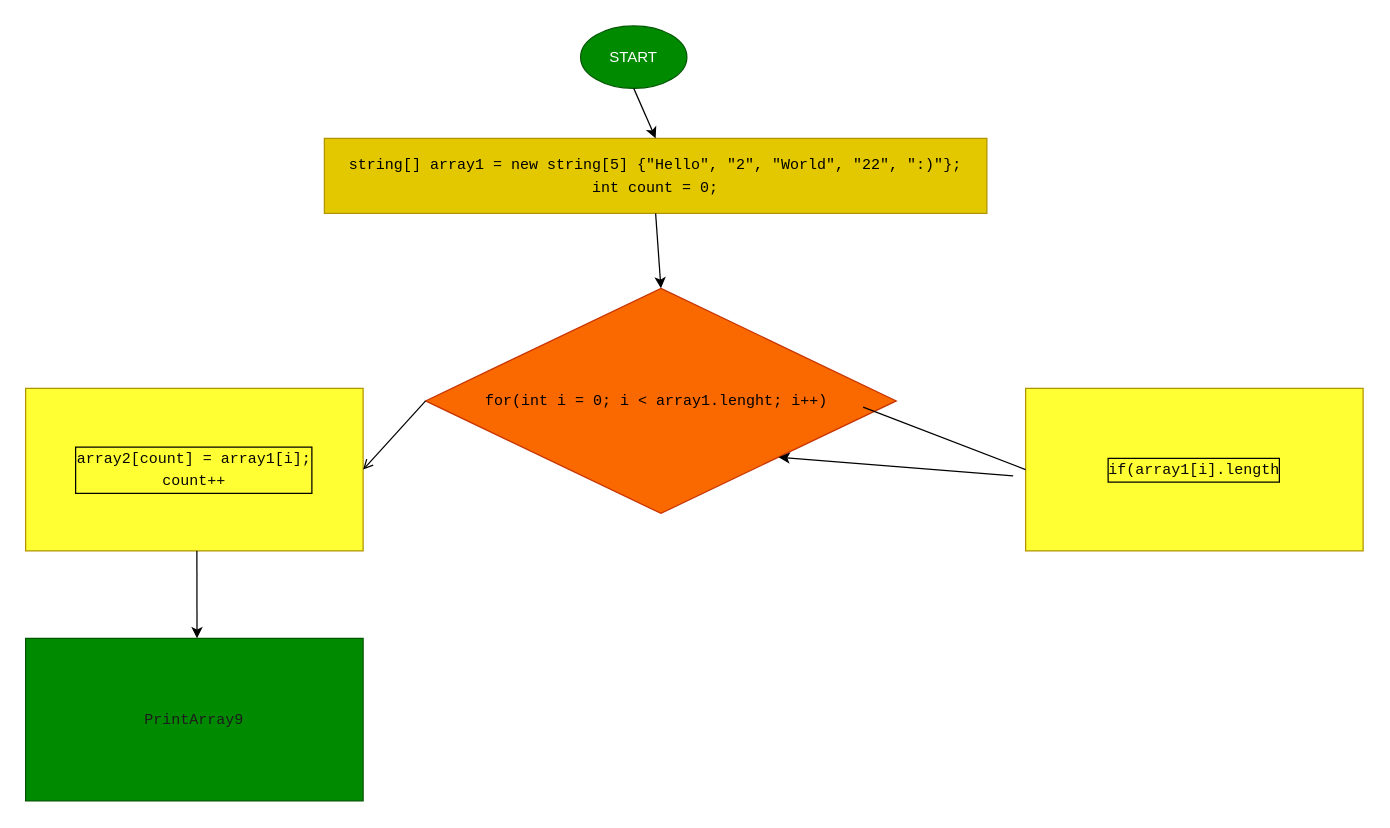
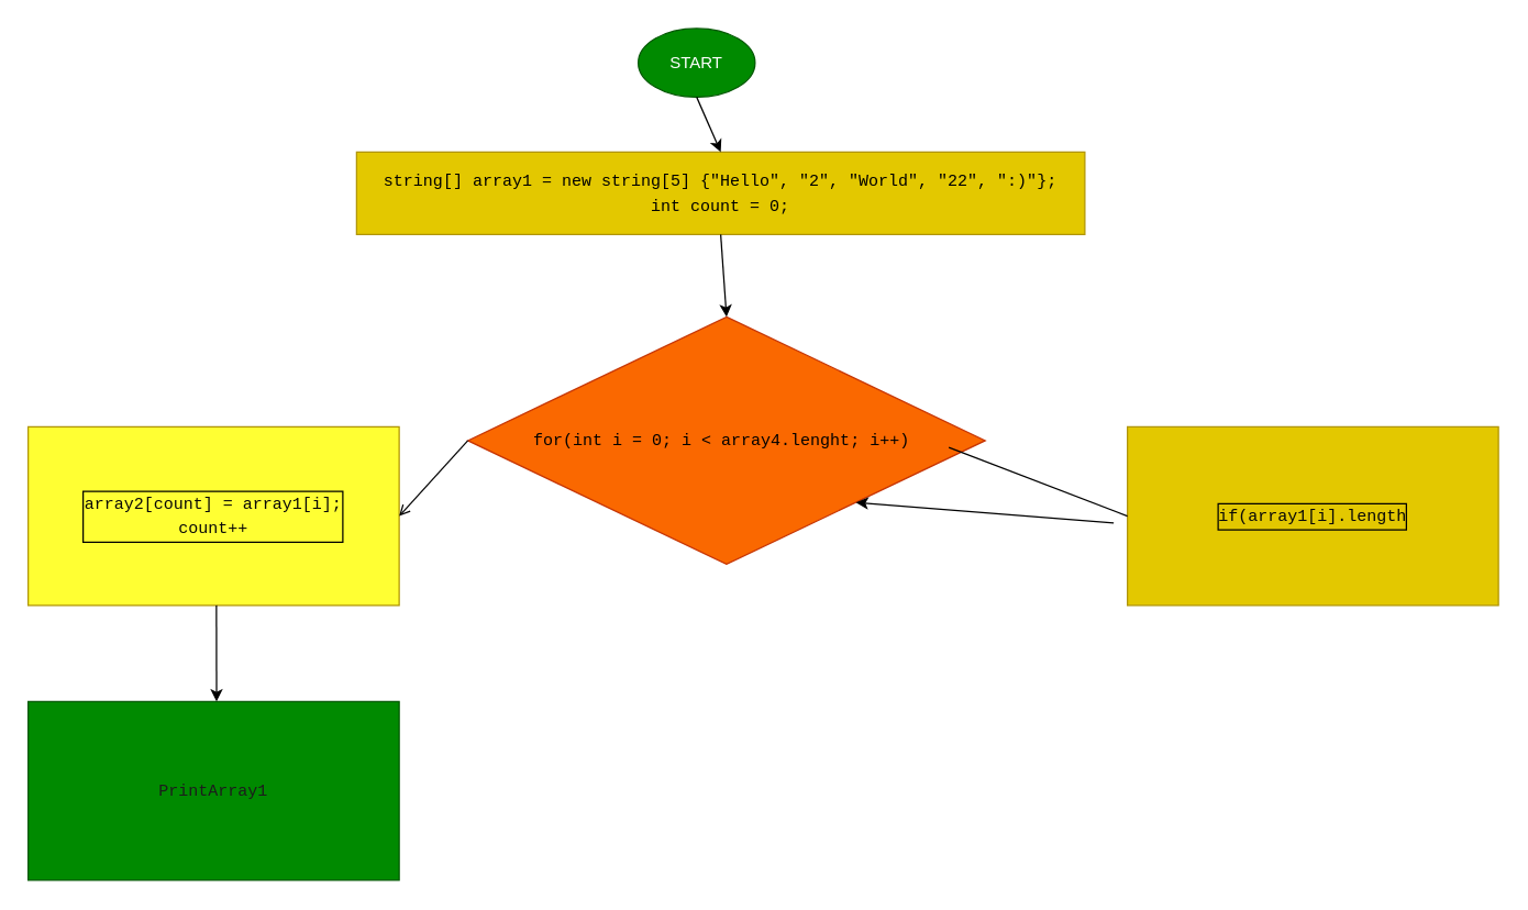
  <mxCell id="0" />
  <mxCell id="1" parent="0" />
  <mxCell id="2" value="START" style="ellipse;whiteSpace=wrap;html=1;fillColor=#008a00;fontColor=#ffffff;strokeColor=#005700;" vertex="1" parent="1"><mxGeometry x="464" y="20" width="85" height="50" as="geometry" /></mxCell>
  <mxCell id="3" value="&lt;div style=&quot;font-family: menlo, monaco, &amp;quot;courier new&amp;quot;, monospace; font-weight: normal; font-size: 12px; line-height: 18px;&quot;&gt;&lt;div&gt;&lt;span style=&quot;&quot;&gt;string&lt;/span&gt;&lt;span style=&quot;&quot;&gt;[] &lt;/span&gt;&lt;span style=&quot;&quot;&gt;array1&lt;/span&gt;&lt;span style=&quot;&quot;&gt; &lt;/span&gt;&lt;span style=&quot;&quot;&gt;=&lt;/span&gt;&lt;span style=&quot;&quot;&gt; &lt;/span&gt;&lt;span style=&quot;&quot;&gt;new&lt;/span&gt;&lt;span style=&quot;&quot;&gt; &lt;/span&gt;&lt;span style=&quot;&quot;&gt;string&lt;/span&gt;&lt;span style=&quot;&quot;&gt;[&lt;/span&gt;&lt;span style=&quot;&quot;&gt;5&lt;/span&gt;&lt;span style=&quot;&quot;&gt;] {&lt;/span&gt;&lt;span style=&quot;&quot;&gt;&quot;Hello&quot;&lt;/span&gt;&lt;span style=&quot;&quot;&gt;, &lt;/span&gt;&lt;span style=&quot;&quot;&gt;&quot;2&quot;&lt;/span&gt;&lt;span style=&quot;&quot;&gt;, &lt;/span&gt;&lt;span style=&quot;&quot;&gt;&quot;World&quot;&lt;/span&gt;&lt;span style=&quot;&quot;&gt;, &lt;/span&gt;&lt;span style=&quot;&quot;&gt;&quot;22&quot;&lt;/span&gt;&lt;span style=&quot;&quot;&gt;, &lt;/span&gt;&lt;span style=&quot;&quot;&gt;&quot;:)&quot;&lt;/span&gt;&lt;span style=&quot;&quot;&gt;};&lt;/span&gt;&lt;/div&gt;&lt;div&gt;&lt;div style=&quot;font-family: &amp;quot;menlo&amp;quot; , &amp;quot;monaco&amp;quot; , &amp;quot;courier new&amp;quot; , monospace ; line-height: 18px&quot;&gt;&lt;span style=&quot;&quot;&gt;int&lt;/span&gt; &lt;span style=&quot;&quot;&gt;count&lt;/span&gt; = &lt;span style=&quot;&quot;&gt;0&lt;/span&gt;;&lt;/div&gt;&lt;/div&gt;&lt;/div&gt;" style="rounded=0;whiteSpace=wrap;html=1;fillColor=#e3c800;fontColor=#000000;strokeColor=#B09500;labelBorderColor=none;labelBackgroundColor=none;" vertex="1" parent="1"><mxGeometry x="259" y="110" width="530" height="60" as="geometry" /></mxCell>
- <mxCell id="4" value="&lt;div style=&quot;font-family: &amp;#34;menlo&amp;#34; , &amp;#34;monaco&amp;#34; , &amp;#34;courier new&amp;#34; , monospace ; line-height: 18px&quot;&gt;for(int i = 0; i &amp;lt; array1.lenght; i++)&amp;nbsp;&lt;/div&gt;" style="rhombus;whiteSpace=wrap;html=1;labelBackgroundColor=none;labelBorderColor=none;fontColor=#000000;fillColor=#fa6800;strokeColor=#C73500;" vertex="1" parent="1"><mxGeometry x="340" y="230" width="376.5" height="180" as="geometry" /></mxCell>
+ <mxCell id="4" value="&lt;div style=&quot;font-family: &amp;#34;menlo&amp;#34; , &amp;#34;monaco&amp;#34; , &amp;#34;courier new&amp;#34; , monospace ; line-height: 18px&quot;&gt;for(int i = 0; i &amp;lt; array4.lenght; i++)&amp;nbsp;&lt;/div&gt;" style="rhombus;whiteSpace=wrap;html=1;labelBackgroundColor=none;labelBorderColor=none;fontColor=#000000;fillColor=#fa6800;strokeColor=#C73500;" vertex="1" parent="1"><mxGeometry x="340" y="230" width="376.5" height="180" as="geometry" /></mxCell>
  <mxCell id="5" value="&lt;div style=&quot;font-family: &amp;quot;menlo&amp;quot; , &amp;quot;monaco&amp;quot; , &amp;quot;courier new&amp;quot; , monospace ; line-height: 18px&quot;&gt;&lt;span&gt;array2&lt;/span&gt;[&lt;span&gt;count&lt;/span&gt;] = &lt;span&gt;array1&lt;/span&gt;[&lt;span&gt;i&lt;/span&gt;];&lt;/div&gt;&lt;div style=&quot;font-family: &amp;quot;menlo&amp;quot; , &amp;quot;monaco&amp;quot; , &amp;quot;courier new&amp;quot; , monospace ; line-height: 18px&quot;&gt;&lt;div style=&quot;font-family: menlo, monaco, &amp;quot;courier new&amp;quot;, monospace; line-height: 18px;&quot;&gt; &lt;span style=&quot;&quot;&gt;count&lt;/span&gt;++&lt;/div&gt;&lt;/div&gt;" style="rounded=0;whiteSpace=wrap;html=1;labelBackgroundColor=none;labelBorderColor=default;fontSize=12;fontColor=#080808;fillColor=#FFFF33;strokeColor=#B09500;" vertex="1" parent="1"><mxGeometry x="20" y="310" width="270" height="130" as="geometry" /></mxCell>
  <mxCell id="6" value="&lt;font style=&quot;font-size: 31px&quot; color=&quot;#ffffff&quot;&gt;&lt;b&gt;i &amp;lt;= 2&lt;/b&gt;&lt;/font&gt;" style="text;html=1;strokeColor=none;fillColor=none;align=center;verticalAlign=middle;whiteSpace=wrap;rounded=0;labelBackgroundColor=none;labelBorderColor=none;fontSize=27;fontColor=default;" vertex="1" parent="1"><mxGeometry x="200" y="240" width="160" height="70" as="geometry" /></mxCell>
- <mxCell id="7" value="&lt;div style=&quot;font-family: &amp;#34;menlo&amp;#34; , &amp;#34;monaco&amp;#34; , &amp;#34;courier new&amp;#34; , monospace ; line-height: 18px&quot;&gt;if(array1[i].length&lt;/div&gt;" style="rounded=0;whiteSpace=wrap;html=1;labelBackgroundColor=none;labelBorderColor=default;fontSize=12;fontColor=#080808;fillColor=#FFFF33;strokeColor=#B09500;" vertex="1" parent="1"><mxGeometry x="820" y="310" width="270" height="130" as="geometry" /></mxCell>
+ <mxCell id="7" value="&lt;div style=&quot;font-family: &amp;#34;menlo&amp;#34; , &amp;#34;monaco&amp;#34; , &amp;#34;courier new&amp;#34; , monospace ; line-height: 18px&quot;&gt;if(array1[i].length&lt;/div&gt;" style="rounded=0;whiteSpace=wrap;html=1;labelBackgroundColor=none;labelBorderColor=default;fontSize=12;fontColor=#080808;fillColor=#e3c800;strokeColor=#B09500;" vertex="1" parent="1"><mxGeometry x="820" y="310" width="270" height="130" as="geometry" /></mxCell>
  <mxCell id="8" value="&lt;font style=&quot;font-size: 31px&quot; color=&quot;#ffffff&quot;&gt;&lt;b&gt;i =&amp;gt; 2&lt;/b&gt;&lt;/font&gt;" style="text;html=1;strokeColor=none;fillColor=none;align=center;verticalAlign=middle;whiteSpace=wrap;rounded=0;labelBackgroundColor=none;labelBorderColor=none;fontSize=27;fontColor=default;" vertex="1" parent="1"><mxGeometry x="690" y="260" width="180" height="65" as="geometry" /></mxCell>
- <mxCell id="9" value="&lt;div style=&quot;font-family: &amp;quot;menlo&amp;quot; , &amp;quot;monaco&amp;quot; , &amp;quot;courier new&amp;quot; , monospace ; line-height: 18px&quot;&gt;&lt;div style=&quot;font-family: menlo, monaco, &amp;quot;courier new&amp;quot;, monospace; line-height: 18px;&quot;&gt;&lt;span style=&quot;&quot;&gt;PrintArray9&lt;/span&gt;&lt;/div&gt;&lt;/div&gt;" style="rounded=0;whiteSpace=wrap;html=1;labelBackgroundColor=none;labelBorderColor=none;fontSize=12;fontColor=#1C1C1C;fillColor=#008a00;strokeColor=#005700;" vertex="1" parent="1"><mxGeometry x="20" y="510" width="270" height="130" as="geometry" /></mxCell>
+ <mxCell id="9" value="&lt;div style=&quot;font-family: &amp;quot;menlo&amp;quot; , &amp;quot;monaco&amp;quot; , &amp;quot;courier new&amp;quot; , monospace ; line-height: 18px&quot;&gt;&lt;div style=&quot;font-family: menlo, monaco, &amp;quot;courier new&amp;quot;, monospace; line-height: 18px;&quot;&gt;&lt;span style=&quot;&quot;&gt;PrintArray1&lt;/span&gt;&lt;/div&gt;&lt;/div&gt;" style="rounded=0;whiteSpace=wrap;html=1;labelBackgroundColor=none;labelBorderColor=none;fontSize=12;fontColor=#1C1C1C;fillColor=#008a00;strokeColor=#005700;" vertex="1" parent="1"><mxGeometry x="20" y="510" width="270" height="130" as="geometry" /></mxCell>
  <mxCell id="10" value="" style="endArrow=classic;html=1;exitX=0.5;exitY=1;exitDx=0;exitDy=0;entryX=0.5;entryY=0;entryDx=0;entryDy=0;" edge="1" parent="1" source="2" target="3"><mxGeometry width="50" height="50" relative="1" as="geometry"><mxPoint x="520" y="80" as="sourcePoint" /><mxPoint x="480" y="200" as="targetPoint" /></mxGeometry></mxCell>
  <mxCell id="11" value="" style="endArrow=classic;html=1;exitX=0.5;exitY=1;exitDx=0;exitDy=0;entryX=0.5;entryY=0;entryDx=0;entryDy=0;" edge="1" parent="1" source="3" target="4"><mxGeometry width="50" height="50" relative="1" as="geometry"><mxPoint x="522" y="180" as="sourcePoint" /><mxPoint x="530" y="230" as="targetPoint" /></mxGeometry></mxCell>
  <mxCell id="12" value="" style="endArrow=open;html=1;exitX=0;exitY=0.5;exitDx=0;exitDy=0;entryX=1;entryY=0.5;entryDx=0;entryDy=0;" edge="1" parent="1" source="4" target="5"><mxGeometry width="50" height="50" relative="1" as="geometry"><mxPoint x="544" y="90" as="sourcePoint" /><mxPoint x="544" y="130" as="targetPoint" /></mxGeometry></mxCell>
  <mxCell id="13" value="" style="endArrow=none;html=1;exitX=0;exitY=1;exitDx=0;exitDy=0;entryX=0;entryY=0.5;entryDx=0;entryDy=0;" edge="1" parent="1" source="8" target="7"><mxGeometry width="50" height="50" relative="1" as="geometry"><mxPoint x="730" y="390" as="sourcePoint" /><mxPoint x="730" y="430" as="targetPoint" /></mxGeometry></mxCell>
  <mxCell id="14" value="" style="endArrow=classic;html=1;entryX=1;entryY=1;entryDx=0;entryDy=0;" edge="1" parent="1" target="4"><mxGeometry width="50" height="50" relative="1" as="geometry"><mxPoint x="810" y="380" as="sourcePoint" /><mxPoint x="800" y="430" as="targetPoint" /></mxGeometry></mxCell>
  <mxCell id="15" value="" style="endArrow=classic;html=1;entryX=0.5;entryY=0;entryDx=0;entryDy=0;" edge="1" parent="1"><mxGeometry width="50" height="50" relative="1" as="geometry"><mxPoint x="157" y="440" as="sourcePoint" /><mxPoint x="157.12" y="510" as="targetPoint" /></mxGeometry></mxCell>
